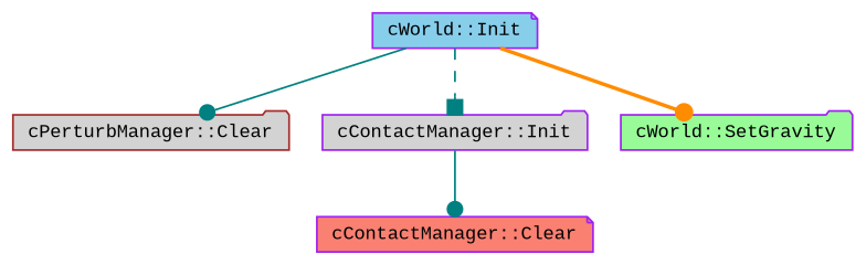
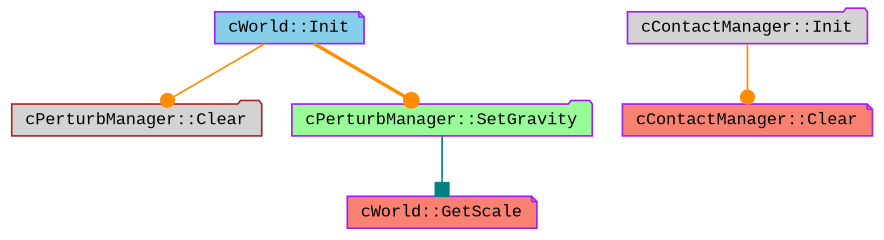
  digraph {
    fontname="Liberation Mono"
    rankdir=TB
    node [color=purple fillcolor=lightgrey fontname="Liberation Mono" fontsize=10 shape=note style=filled]
    edge [arrowhead=dot color=teal fontname="Liberation Mono" fontsize=10 labelfontname=Helvetica labelfontsize=10 style=solid]
    n1 [fillcolor=skyblue fontcolor=black height=0.2 label="cWorld::Init" width=0.4]
    n2 [color=brown height=0.2 label="cPerturbManager::Clear" shape=folder width=0.4]
    n3 [height=0.2 label="cContactManager::Init" shape=folder width=0.4]
-   n4 [fillcolor=palegreen height=0.2 label="cWorld::SetGravity" shape=folder width=0.4]
+   n4 [fillcolor=palegreen height=0.2 label="cPerturbManager::SetGravity" shape=folder width=0.4]
    n5 [fillcolor=salmon height=0.2 label="cContactManager::Clear" width=0.4]
-   n1 -> n2
-   n1 -> n3 [arrowhead=box style=dashed]
+   n6 [fillcolor=salmon height=0.2 label="cWorld::GetScale" width=0.4]
+   n1 -> n2 [color=darkorange]
    n1 -> n4 [color=darkorange style=bold]
-   n3 -> n5
+   n3 -> n5 [color=darkorange]
+   n4 -> n6 [arrowhead=box]
  }
